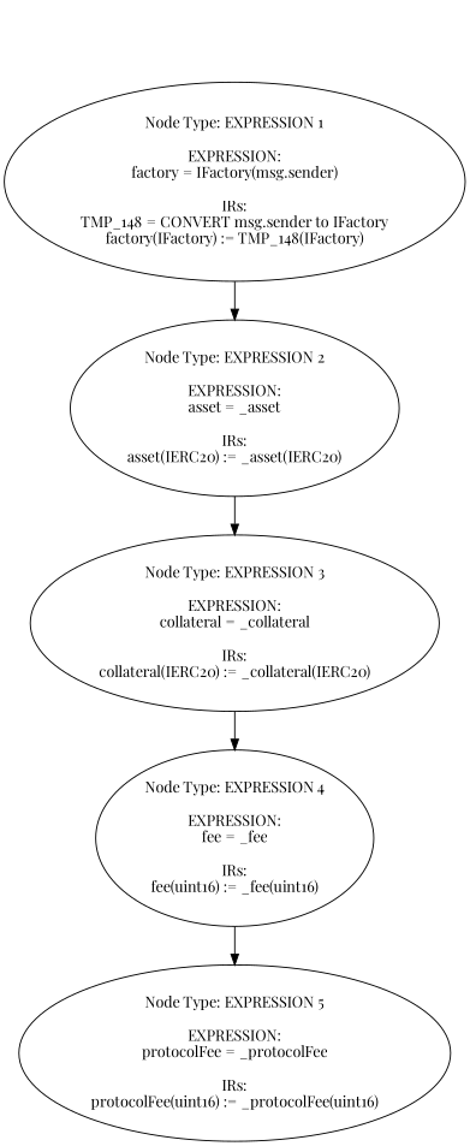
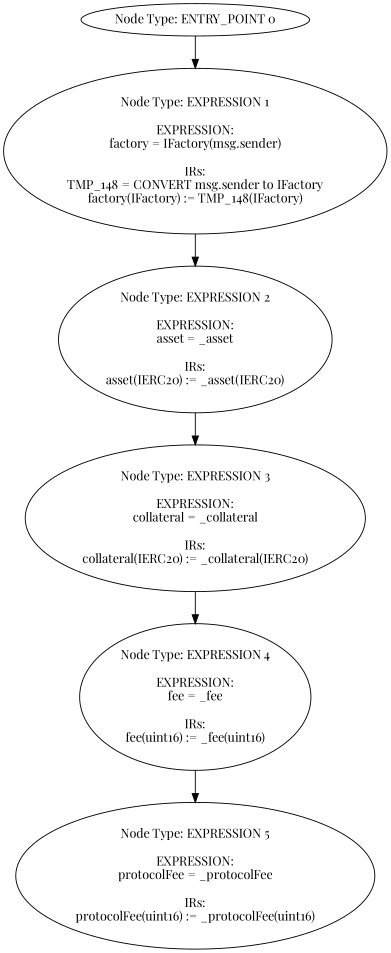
  digraph {
    fontname="Playfair Display"
    node [fontname="Playfair Display"]
    edge [fontname="Playfair Display"]
+   n1 [label="Node Type: ENTRY_POINT 0\n"]
    n2 [label="Node Type: EXPRESSION 1\n\nEXPRESSION:\nfactory = IFactory(msg.sender)\n\nIRs:\nTMP_148 = CONVERT msg.sender to IFactory\nfactory(IFactory) := TMP_148(IFactory)"]
    n3 [label="Node Type: EXPRESSION 2\n\nEXPRESSION:\nasset = _asset\n\nIRs:\nasset(IERC20) := _asset(IERC20)"]
    n4 [label="Node Type: EXPRESSION 3\n\nEXPRESSION:\ncollateral = _collateral\n\nIRs:\ncollateral(IERC20) := _collateral(IERC20)"]
    n5 [label="Node Type: EXPRESSION 4\n\nEXPRESSION:\nfee = _fee\n\nIRs:\nfee(uint16) := _fee(uint16)"]
    n6 [label="Node Type: EXPRESSION 5\n\nEXPRESSION:\nprotocolFee = _protocolFee\n\nIRs:\nprotocolFee(uint16) := _protocolFee(uint16)"]
+   n1 -> n2
    n2 -> n3
    n3 -> n4
    n4 -> n5
    n5 -> n6
  }
